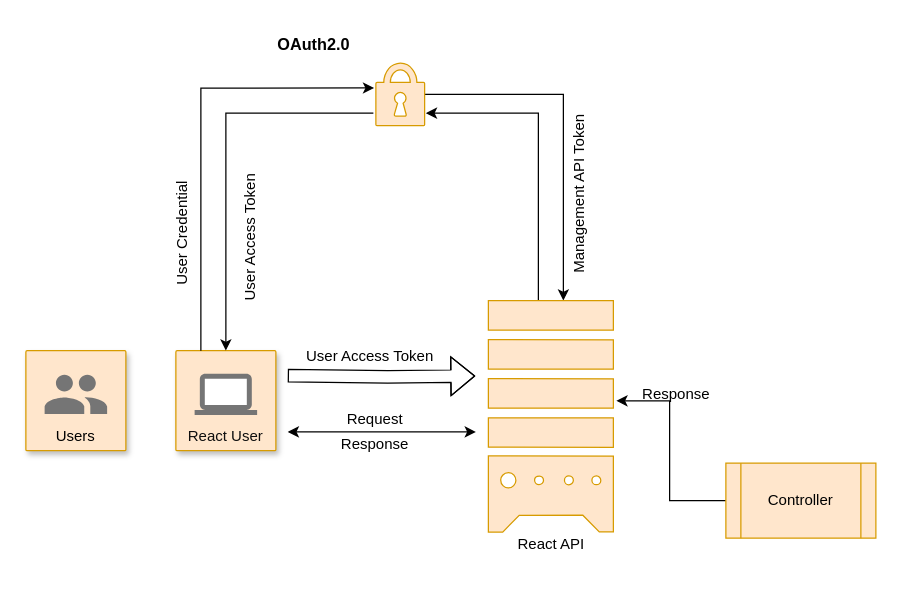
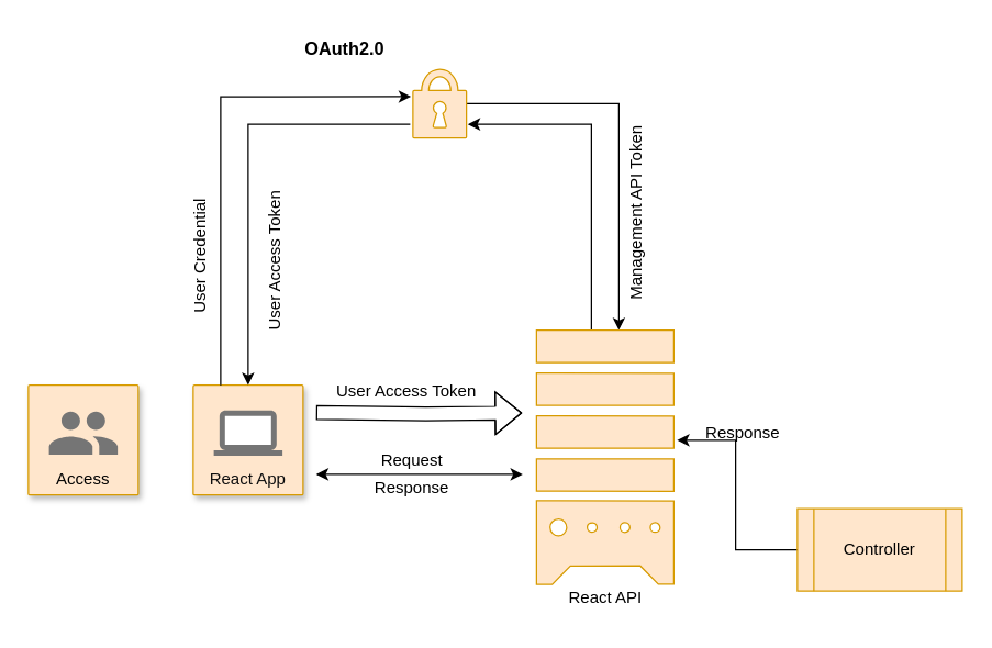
  <mxCell id="0" />
  <mxCell id="1" parent="0" />
- <mxCell id="2" value="React User" style="strokeColor=#d79b00;shadow=1;strokeWidth=1;rounded=1;absoluteArcSize=1;arcSize=2;labelPosition=center;verticalLabelPosition=middle;align=center;verticalAlign=bottom;spacingLeft=0;fontSize=12;whiteSpace=wrap;spacingBottom=2;html=1;fillColor=#ffe6cc;fontColor=#0F0F0F;" vertex="1" parent="1"><mxGeometry x="140" y="280" width="80" height="80" as="geometry" /></mxCell>
+ <mxCell id="2" value="React App" style="strokeColor=#d79b00;shadow=1;strokeWidth=1;rounded=1;absoluteArcSize=1;arcSize=2;labelPosition=center;verticalLabelPosition=middle;align=center;verticalAlign=bottom;spacingLeft=0;fontSize=12;whiteSpace=wrap;spacingBottom=2;html=1;fillColor=#ffe6cc;fontColor=#0F0F0F;" vertex="1" parent="1"><mxGeometry x="140" y="280" width="80" height="80" as="geometry" /></mxCell>
  <mxCell id="3" value="" style="sketch=0;dashed=0;connectable=0;html=1;fillColor=#757575;strokeColor=none;shape=mxgraph.gcp2.laptop;part=1;" vertex="1" parent="2"><mxGeometry x="0.5" width="50" height="33" relative="1" as="geometry"><mxPoint x="-25" y="18.5" as="offset" /></mxGeometry></mxCell>
- <mxCell id="4" value="Users" style="strokeColor=#d79b00;shadow=1;strokeWidth=1;rounded=1;absoluteArcSize=1;arcSize=2;labelPosition=center;verticalLabelPosition=middle;align=center;verticalAlign=bottom;spacingLeft=0;fontSize=12;whiteSpace=wrap;spacingBottom=2;html=1;fillColor=#ffe6cc;" vertex="1" parent="1"><mxGeometry y="280" width="80" height="80" as="geometry" x="20" /></mxCell>
+ <mxCell id="4" value="Access" style="strokeColor=#d79b00;shadow=1;strokeWidth=1;rounded=1;absoluteArcSize=1;arcSize=2;labelPosition=center;verticalLabelPosition=middle;align=center;verticalAlign=bottom;spacingLeft=0;fontSize=12;whiteSpace=wrap;spacingBottom=2;html=1;fillColor=#ffe6cc;" vertex="1" parent="1"><mxGeometry y="280" width="80" height="80" as="geometry" x="20" /></mxCell>
  <mxCell id="5" value="" style="sketch=0;dashed=0;connectable=0;html=1;fillColor=#757575;strokeColor=none;shape=mxgraph.gcp2.users;part=1;" vertex="1" parent="4"><mxGeometry x="0.5" width="50" height="31.5" relative="1" as="geometry"><mxPoint x="-25" y="19.25" as="offset" /></mxGeometry></mxCell>
  <mxCell id="6" style="edgeStyle=orthogonalEdgeStyle;rounded=0;orthogonalLoop=1;jettySize=auto;html=1;" edge="1" parent="1" source="7"><mxGeometry relative="1" as="geometry"><mxPoint x="450" y="240" as="targetPoint" /><Array as="points"><mxPoint x="450" y="75" /></Array></mxGeometry></mxCell>
  <mxCell id="7" value="" style="sketch=0;html=1;aspect=fixed;strokeColor=#d79b00;shadow=0;fillColor=#ffe6cc;verticalAlign=top;labelPosition=center;verticalLabelPosition=bottom;shape=mxgraph.gcp2.lock;" vertex="1" parent="1"><mxGeometry x="300" y="50" width="39" height="50" as="geometry" /></mxCell>
  <mxCell id="8" value="&lt;b&gt;&lt;font style=&quot;font-size: 13px;&quot;&gt;OAuth2.0&lt;/font&gt;&lt;/b&gt;" style="text;html=1;align=center;verticalAlign=middle;resizable=0;points=[];autosize=1;strokeColor=none;fillColor=none;" vertex="1" parent="1"><mxGeometry x="209.5" y="20" width="80" height="30" as="geometry" /></mxCell>
  <mxCell id="9" value="User Credential&amp;nbsp;" style="text;html=1;align=center;verticalAlign=middle;resizable=0;points=[];autosize=1;strokeColor=none;fillColor=none;rotation=-90;" vertex="1" parent="1"><mxGeometry x="90" y="170" width="110" height="30" as="geometry" /></mxCell>
  <mxCell id="10" value="" style="endArrow=classic;html=1;rounded=0;exitX=0.25;exitY=0;exitDx=0;exitDy=0;entryX=-0.036;entryY=0.397;entryDx=0;entryDy=0;entryPerimeter=0;" edge="1" parent="1" source="2" target="7"><mxGeometry width="50" height="50" relative="1" as="geometry"><mxPoint x="250" y="130" as="sourcePoint" /><mxPoint x="300" y="80" as="targetPoint" /><Array as="points"><mxPoint x="160" y="70" /></Array></mxGeometry></mxCell>
  <mxCell id="11" value="" style="endArrow=classic;html=1;rounded=0;entryX=0.5;entryY=0;entryDx=0;entryDy=0;" edge="1" parent="1" target="2"><mxGeometry width="50" height="50" relative="1" as="geometry"><mxPoint x="298" y="90" as="sourcePoint" /><mxPoint x="279.5" y="140" as="targetPoint" /><Array as="points"><mxPoint x="180" y="90" /></Array></mxGeometry></mxCell>
  <mxCell id="12" value="User Access Token" style="text;html=1;align=center;verticalAlign=middle;resizable=0;points=[];autosize=1;strokeColor=none;fillColor=none;rotation=-90;" vertex="1" parent="1"><mxGeometry x="135" y="175" width="130" height="30" as="geometry" /></mxCell>
  <mxCell id="13" value="" style="shape=flexArrow;endArrow=classic;html=1;rounded=0;" edge="1" parent="1"><mxGeometry width="50" height="50" relative="1" as="geometry"><mxPoint x="229.5" y="300" as="sourcePoint" /><mxPoint x="379.5" y="300.31" as="targetPoint" /><Array as="points"><mxPoint x="309.5" y="301" /></Array></mxGeometry></mxCell>
  <mxCell id="14" value="User Access Token" style="text;html=1;align=center;verticalAlign=middle;resizable=0;points=[];autosize=1;strokeColor=none;fillColor=none;rotation=0;" vertex="1" parent="1"><mxGeometry x="229.5" y="270" width="130" height="30" as="geometry" /></mxCell>
  <mxCell id="15" style="edgeStyle=orthogonalEdgeStyle;rounded=0;orthogonalLoop=1;jettySize=auto;html=1;" edge="1" parent="1" source="16"><mxGeometry relative="1" as="geometry"><mxPoint x="340" y="90" as="targetPoint" /><Array as="points"><mxPoint x="430" y="90" /></Array></mxGeometry></mxCell>
  <mxCell id="16" value="" style="sketch=0;html=1;aspect=fixed;strokeColor=#d79b00;shadow=0;fillColor=#ffe6cc;verticalAlign=top;labelPosition=center;verticalLabelPosition=bottom;shape=mxgraph.gcp2.compute_engine_2" vertex="1" parent="1"><mxGeometry x="390" y="240" width="100" height="185.19" as="geometry" /></mxCell>
  <mxCell id="17" value="React API" style="text;html=1;align=center;verticalAlign=middle;resizable=0;points=[];autosize=1;strokeColor=none;fillColor=none;" vertex="1" parent="1"><mxGeometry x="395" y="420" width="90" height="30" as="geometry" /></mxCell>
  <mxCell id="18" value="Management API Token" style="text;html=1;align=center;verticalAlign=middle;resizable=0;points=[];autosize=1;strokeColor=none;fillColor=none;rotation=-90;" vertex="1" parent="1"><mxGeometry x="388.2" y="140" width="150" height="30" as="geometry" /></mxCell>
  <mxCell id="19" value="" style="endArrow=classic;startArrow=classic;html=1;rounded=0;" edge="1" parent="1"><mxGeometry width="50" height="50" relative="1" as="geometry"><mxPoint x="229.5" y="345" as="sourcePoint" /><mxPoint x="380" y="345" as="targetPoint" /></mxGeometry></mxCell>
  <mxCell id="20" value="Request" style="text;html=1;align=center;verticalAlign=middle;resizable=0;points=[];autosize=1;strokeColor=none;fillColor=none;" vertex="1" parent="1"><mxGeometry x="264" y="320" width="70" height="30" as="geometry" /></mxCell>
  <mxCell id="21" value="Response" style="text;html=1;align=center;verticalAlign=middle;resizable=0;points=[];autosize=1;strokeColor=none;fillColor=none;" vertex="1" parent="1"><mxGeometry x="259" y="340" width="80" height="30" as="geometry" /></mxCell>
  <mxCell id="22" value="" style="edgeStyle=orthogonalEdgeStyle;rounded=0;orthogonalLoop=1;jettySize=auto;html=1;entryX=1.024;entryY=0.433;entryDx=0;entryDy=0;entryPerimeter=0;" edge="1" parent="1" source="23" target="16"><mxGeometry relative="1" as="geometry"><mxPoint x="500" y="319" as="targetPoint" /></mxGeometry></mxCell>
  <mxCell id="23" value="Controller" style="shape=process;whiteSpace=wrap;html=1;backgroundOutline=1;fillColor=#ffe6cc;strokeColor=#d79b00;" vertex="1" parent="1"><mxGeometry x="580" y="370" width="120" height="60" as="geometry" /></mxCell>
  <mxCell id="24" value="Response" style="text;html=1;align=center;verticalAlign=middle;resizable=0;points=[];autosize=1;strokeColor=none;fillColor=none;" vertex="1" parent="1"><mxGeometry x="500" y="300" width="80" height="30" as="geometry" /></mxCell>
